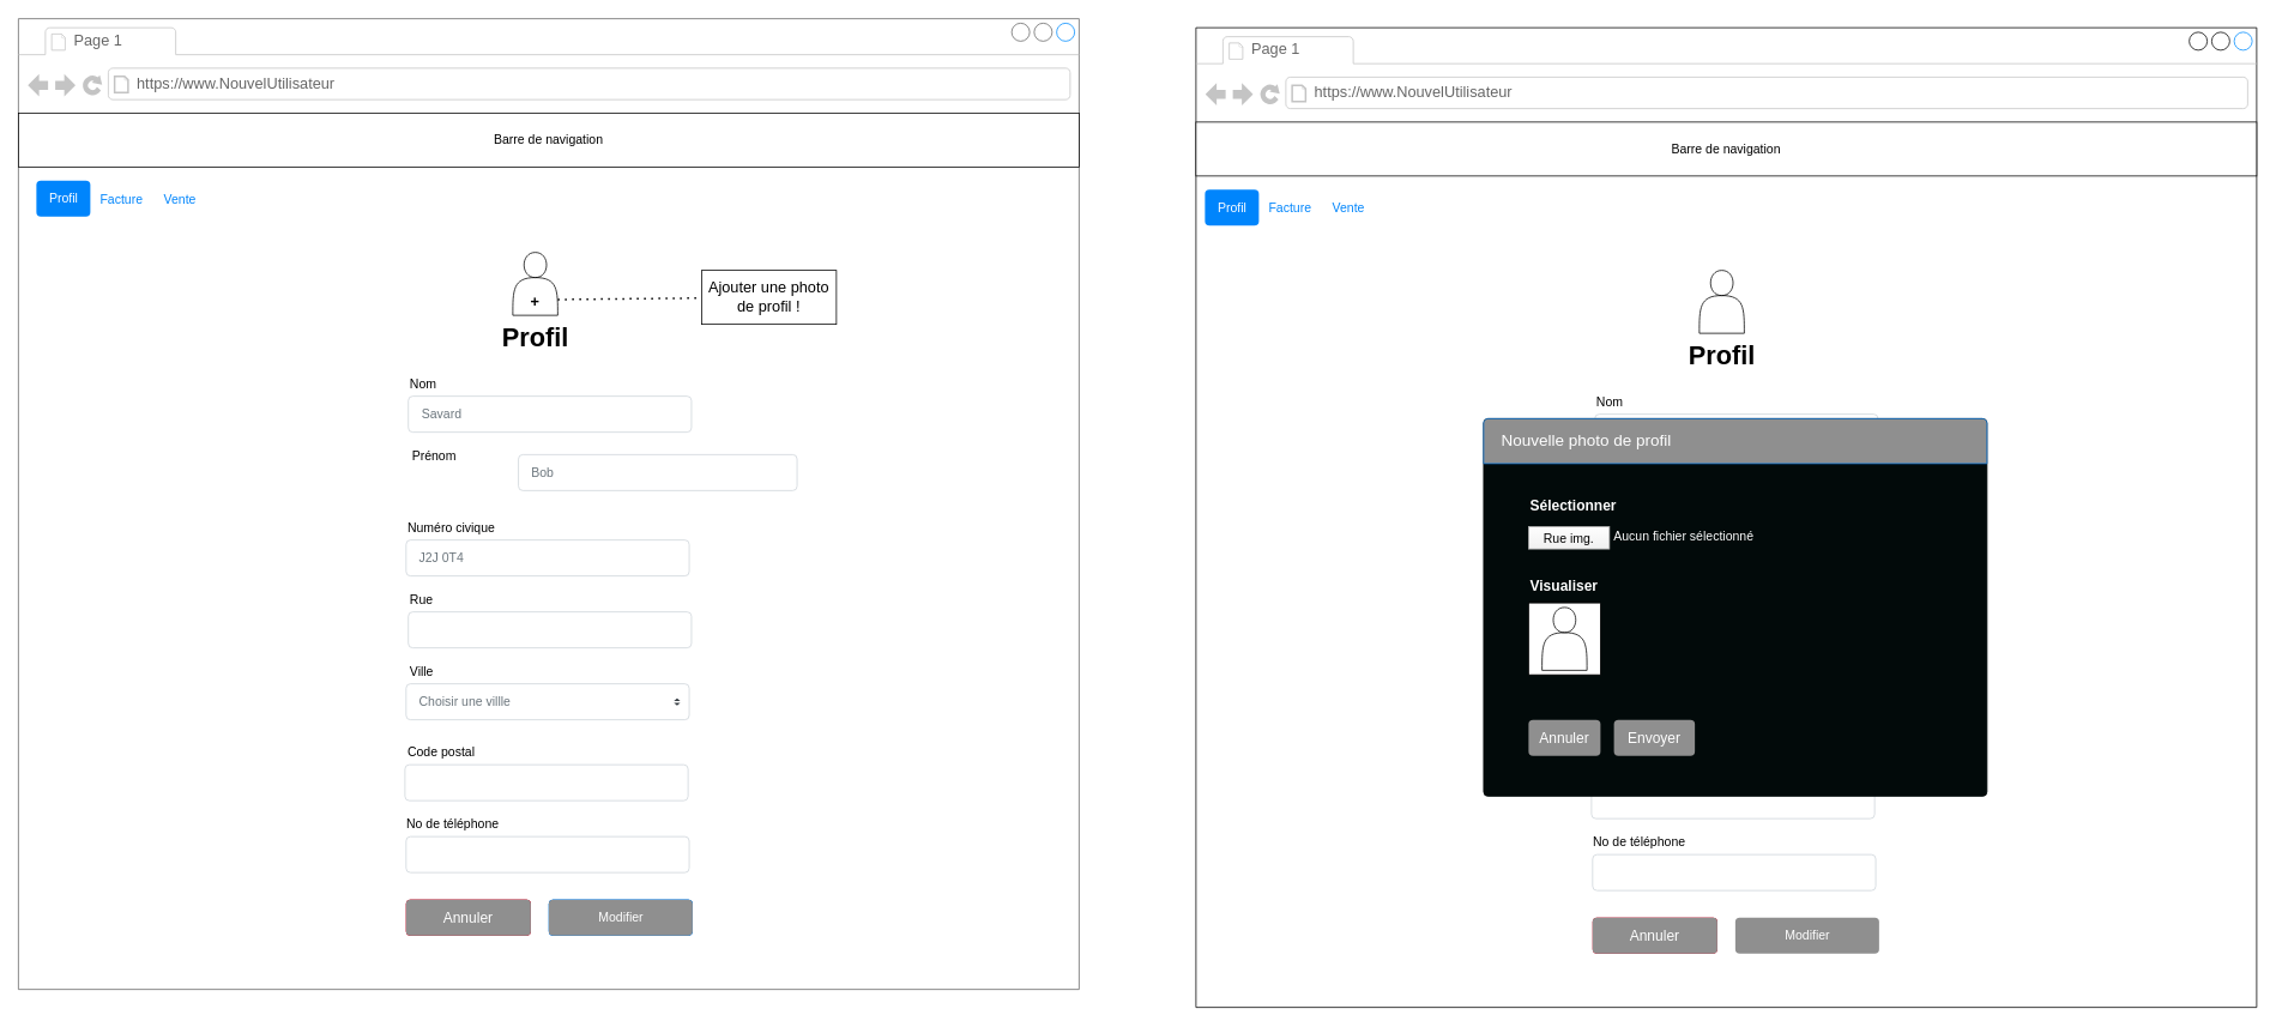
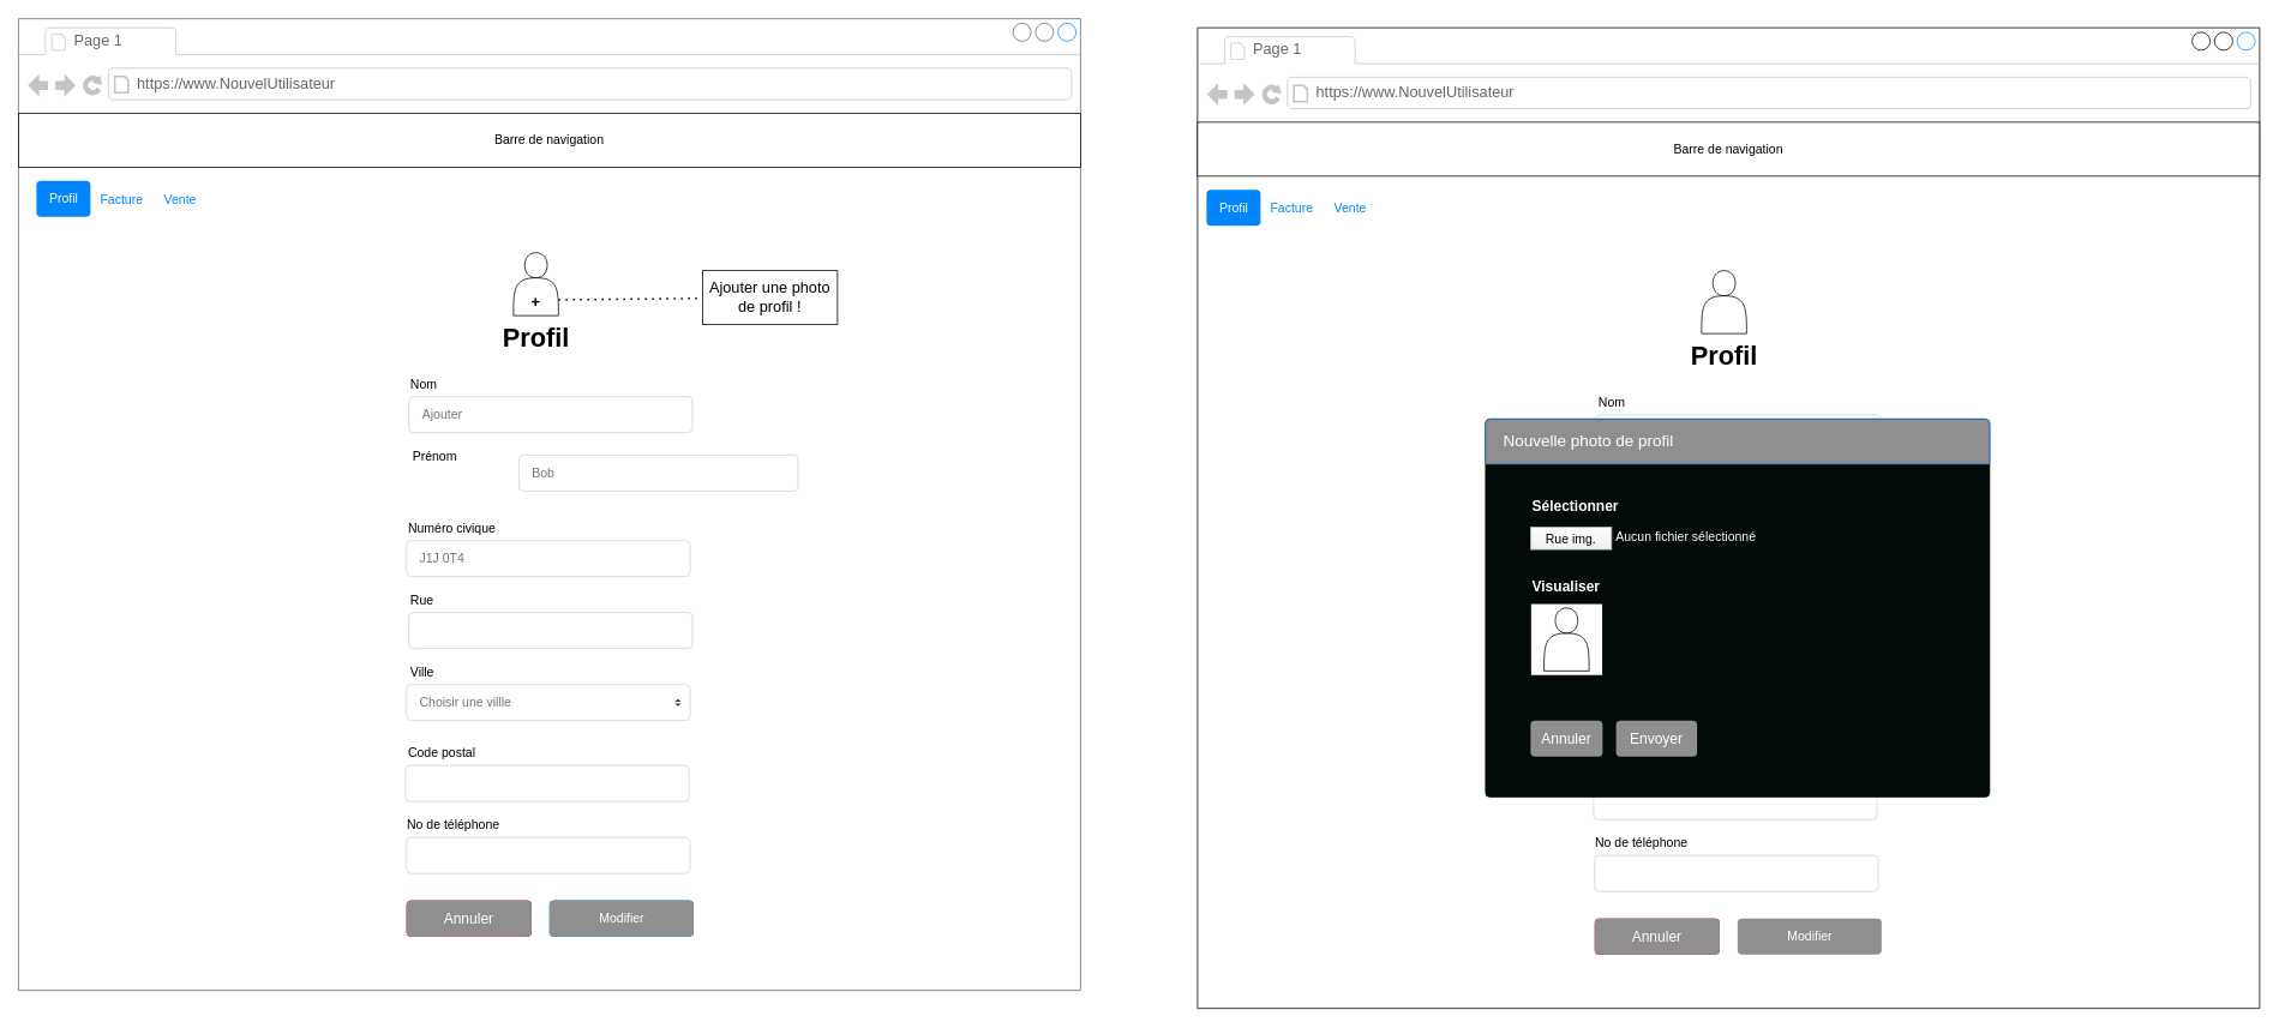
  <mxCell id="0" />
  <mxCell id="1" parent="0" />
  <mxCell id="2" value="" style="strokeWidth=1;shadow=0;dashed=0;align=center;html=1;shape=mxgraph.mockup.containers.browserWindow;rSize=0;strokeColor=#666666;strokeColor2=#008cff;strokeColor3=#c4c4c4;mainText=,;recursiveResize=0;" parent="1" vertex="1"><mxGeometry x="20" y="20" width="1180" height="1080" as="geometry" /></mxCell>
  <mxCell id="3" value="Page 1" style="strokeWidth=1;shadow=0;dashed=0;align=center;html=1;shape=mxgraph.mockup.containers.anchor;fontSize=17;fontColor=#666666;align=left;" parent="2" vertex="1"><mxGeometry x="60" y="12" width="110" height="26" as="geometry" /></mxCell>
  <mxCell id="4" value="https://www.NouvelUtilisateur" style="strokeWidth=1;shadow=0;dashed=0;align=center;html=1;shape=mxgraph.mockup.containers.anchor;rSize=0;fontSize=17;fontColor=#666666;align=left;" parent="2" vertex="1"><mxGeometry x="130" y="60" width="250" height="26" as="geometry" /></mxCell>
  <mxCell id="5" value="&lt;font style=&quot;font-size: 14px;&quot;&gt;Barre de navigation&lt;/font&gt;" style="rounded=0;whiteSpace=wrap;html=1;" parent="2" vertex="1"><mxGeometry y="105" width="1180" height="60" as="geometry" /></mxCell>
  <mxCell id="6" value="Nom" style="fillColor=none;strokeColor=none;align=left;fontSize=14;" parent="2" vertex="1"><mxGeometry x="433.75" y="390" width="100" height="30" as="geometry" /></mxCell>
  <mxCell id="7" value="Bob" style="html=1;shadow=0;dashed=0;shape=mxgraph.bootstrap.rrect;rSize=5;fillColor=#ffffff;strokeColor=#CED4DA;align=left;spacing=15;fontSize=14;fontColor=#6C767D;" parent="2" vertex="1"><mxGeometry x="556.25" y="485" width="310" height="40" as="geometry" /></mxCell>
  <mxCell id="8" value="Prénom" style="fillColor=none;strokeColor=none;align=left;fontSize=14;" parent="2" vertex="1"><mxGeometry x="436.25" y="470" width="100" height="30" as="geometry" /></mxCell>
- <mxCell id="9" value="Savard" style="html=1;shadow=0;dashed=0;shape=mxgraph.bootstrap.rrect;rSize=5;fillColor=#ffffff;strokeColor=#CED4DA;align=left;spacing=15;fontSize=14;fontColor=#6C767D;" parent="2" vertex="1"><mxGeometry x="433.75" y="420" width="315" height="40" as="geometry" /></mxCell>
+ <mxCell id="9" value="Ajouter" style="html=1;shadow=0;dashed=0;shape=mxgraph.bootstrap.rrect;rSize=5;fillColor=#ffffff;strokeColor=#CED4DA;align=left;spacing=15;fontSize=14;fontColor=#6C767D;" parent="2" vertex="1"><mxGeometry x="433.75" y="420" width="315" height="40" as="geometry" /></mxCell>
  <mxCell id="10" value="Modifier" style="html=1;shadow=0;dashed=0;shape=mxgraph.bootstrap.rrect;rSize=5;fillColor=#0085FC;strokeColor=none;align=center;spacing=15;fontSize=14;fontColor=#ffffff;" parent="2" vertex="1"><mxGeometry x="590" y="980" width="160" height="40" as="geometry" /></mxCell>
  <mxCell id="11" value="Choisir une villle" style="html=1;shadow=0;dashed=0;shape=mxgraph.bootstrap.rrect;rSize=5;fillColor=#ffffff;strokeColor=#CED4DA;align=left;spacing=15;fontSize=14;fontColor=#6C767D;" parent="2" vertex="1"><mxGeometry x="431.25" y="740" width="315" height="40" as="geometry" /></mxCell>
  <mxCell id="12" value="" style="shape=triangle;direction=south;fillColor=#343A40;strokeColor=none;perimeter=none;" parent="11" vertex="1"><mxGeometry x="1" y="0.5" width="7" height="3" relative="1" as="geometry"><mxPoint x="-17" y="1" as="offset" /></mxGeometry></mxCell>
  <mxCell id="13" value="" style="shape=triangle;direction=north;fillColor=#343A40;strokeColor=none;perimeter=none;" parent="11" vertex="1"><mxGeometry x="1" y="0.5" width="7" height="3" relative="1" as="geometry"><mxPoint x="-17" y="-4" as="offset" /></mxGeometry></mxCell>
  <mxCell id="14" value="Ville" style="fillColor=none;strokeColor=none;align=left;fontSize=14;" parent="2" vertex="1"><mxGeometry x="433.75" y="710" width="100" height="30" as="geometry" /></mxCell>
  <mxCell id="15" value="&lt;font size=&quot;1&quot; style=&quot;&quot;&gt;&lt;b style=&quot;font-size: 29px;&quot;&gt;Profil&lt;/b&gt;&lt;/font&gt;" style="text;html=1;align=center;verticalAlign=middle;resizable=0;points=[];autosize=1;strokeColor=none;fillColor=none;fontSize=14;" parent="2" vertex="1"><mxGeometry x="525" y="330" width="100" height="50" as="geometry" /></mxCell>
- <mxCell id="16" value="J2J 0T4" style="html=1;shadow=0;dashed=0;shape=mxgraph.bootstrap.rrect;rSize=5;fillColor=#ffffff;strokeColor=#CED4DA;align=left;spacing=15;fontSize=14;fontColor=#6C767D;" parent="2" vertex="1"><mxGeometry x="431.25" y="580" width="315" height="40" as="geometry" /></mxCell>
+ <mxCell id="16" value="J1J 0T4" style="html=1;shadow=0;dashed=0;shape=mxgraph.bootstrap.rrect;rSize=5;fillColor=#ffffff;strokeColor=#CED4DA;align=left;spacing=15;fontSize=14;fontColor=#6C767D;" parent="2" vertex="1"><mxGeometry x="431.25" y="580" width="315" height="40" as="geometry" /></mxCell>
  <mxCell id="17" value="Numéro civique" style="fillColor=none;strokeColor=none;align=left;fontSize=14;" parent="2" vertex="1"><mxGeometry x="431.25" y="550" width="100" height="30" as="geometry" /></mxCell>
  <mxCell id="18" value="" style="html=1;shadow=0;dashed=0;shape=mxgraph.bootstrap.rrect;rSize=5;fillColor=#ffffff;strokeColor=#CED4DA;align=left;spacing=15;fontSize=14;fontColor=#6C767D;" parent="2" vertex="1"><mxGeometry x="433.75" y="660" width="315" height="40" as="geometry" /></mxCell>
  <mxCell id="19" value="Rue" style="fillColor=none;strokeColor=none;align=left;fontSize=14;" parent="2" vertex="1"><mxGeometry x="433.75" y="630" width="100" height="30" as="geometry" /></mxCell>
  <mxCell id="20" value="" style="html=1;shadow=0;dashed=0;shape=mxgraph.bootstrap.rrect;rSize=5;fillColor=#ffffff;strokeColor=#CED4DA;align=left;spacing=15;fontSize=14;fontColor=#6C767D;" parent="2" vertex="1"><mxGeometry x="431.25" y="910" width="315" height="40" as="geometry" /></mxCell>
  <mxCell id="21" value="No de téléphone" style="fillColor=none;strokeColor=none;align=left;fontSize=14;" parent="2" vertex="1"><mxGeometry x="430" y="880" width="100" height="30" as="geometry" /></mxCell>
  <mxCell id="22" value="&lt;br style=&quot;font-size: 17px;&quot;&gt;&lt;br style=&quot;font-size: 17px;&quot;&gt;+" style="shape=actor;whiteSpace=wrap;html=1;fontSize=17;fontStyle=1" parent="2" vertex="1"><mxGeometry x="550" y="260" width="50" height="70" as="geometry" /></mxCell>
  <mxCell id="23" value="" style="html=1;shadow=0;dashed=0;shape=mxgraph.bootstrap.rrect;rSize=5;fillColor=#ffffff;strokeColor=#CED4DA;align=left;spacing=15;fontSize=14;fontColor=#6C767D;" parent="2" vertex="1"><mxGeometry x="430" y="830" width="315" height="40" as="geometry" /></mxCell>
  <mxCell id="24" value="Code postal" style="fillColor=none;strokeColor=none;align=left;fontSize=14;" parent="2" vertex="1"><mxGeometry x="431.25" y="800" width="100" height="30" as="geometry" /></mxCell>
  <mxCell id="25" value="Ajouter une photo de profil !" style="whiteSpace=wrap;html=1;fontSize=17;rounded=0;" parent="2" vertex="1"><mxGeometry x="760" y="280" width="150" height="60" as="geometry" /></mxCell>
  <mxCell id="26" value="" style="endArrow=none;dashed=1;html=1;dashPattern=1 3;strokeWidth=2;rounded=0;fontSize=17;exitX=1;exitY=0.75;exitDx=0;exitDy=0;" parent="2" source="22" target="25" edge="1"><mxGeometry width="50" height="50" relative="1" as="geometry"><mxPoint x="660" y="360" as="sourcePoint" /><mxPoint x="710" y="310" as="targetPoint" /></mxGeometry></mxCell>
  <mxCell id="27" value="Annuler" style="html=1;shadow=0;dashed=0;shape=mxgraph.bootstrap.rrect;rSize=5;strokeColor=none;strokeWidth=1;fillColor=#DB2843;fontColor=#FFFFFF;whiteSpace=wrap;align=center;verticalAlign=middle;spacingLeft=0;fontStyle=0;fontSize=16;spacing=5;" parent="2" vertex="1"><mxGeometry x="431.25" y="980" width="138.75" height="40" as="geometry" /></mxCell>
  <mxCell id="28" value="Profil" style="html=1;shadow=0;dashed=0;shape=mxgraph.bootstrap.rrect;rSize=5;fillColor=#0085FC;strokeColor=none;fontSize=14;fontColor=#ffffff;" vertex="1" parent="2"><mxGeometry x="20" y="180" width="60" height="40" as="geometry" /></mxCell>
  <mxCell id="29" value="Facture" style="fillColor=none;strokeColor=none;fontSize=14;fontColor=#0085FC;" vertex="1" parent="2"><mxGeometry x="80" y="180" width="70" height="40" as="geometry" /></mxCell>
  <mxCell id="30" value="Vente" style="fillColor=none;strokeColor=none;fontSize=14;fontColor=#0085FC;" vertex="1" parent="2"><mxGeometry x="150" y="180" width="60" height="40" as="geometry" /></mxCell>
  <mxCell id="31" value="" style="strokeWidth=1;shadow=0;dashed=0;align=center;html=1;shape=mxgraph.mockup.containers.browserWindow;rSize=0;strokeColor2=#008cff;strokeColor3=#c4c4c4;mainText=,;recursiveResize=0;" parent="1" vertex="1"><mxGeometry x="1330" y="30" width="1180" height="1090" as="geometry" /></mxCell>
  <mxCell id="32" value="Page 1" style="strokeWidth=1;shadow=0;dashed=0;align=center;html=1;shape=mxgraph.mockup.containers.anchor;fontSize=17;fontColor=#666666;align=left;" parent="31" vertex="1"><mxGeometry x="60" y="12" width="110" height="26" as="geometry" /></mxCell>
  <mxCell id="33" value="https://www.NouvelUtilisateur" style="strokeWidth=1;shadow=0;dashed=0;align=center;html=1;shape=mxgraph.mockup.containers.anchor;rSize=0;fontSize=17;fontColor=#666666;align=left;" parent="31" vertex="1"><mxGeometry x="130" y="60" width="250" height="26" as="geometry" /></mxCell>
  <mxCell id="34" value="&lt;font style=&quot;font-size: 14px;&quot;&gt;Barre de navigation&lt;/font&gt;" style="rounded=0;whiteSpace=wrap;html=1;" parent="31" vertex="1"><mxGeometry y="105" width="1180" height="60" as="geometry" /></mxCell>
  <mxCell id="35" value="Nom" style="fillColor=none;strokeColor=none;align=left;fontSize=14;" parent="31" vertex="1"><mxGeometry x="443.75" y="400" width="100" height="30" as="geometry" /></mxCell>
  <mxCell id="36" value="" style="html=1;shadow=0;dashed=0;shape=mxgraph.bootstrap.rrect;rSize=5;fillColor=#ffffff;strokeColor=#CED4DA;align=left;spacing=15;fontSize=14;fontColor=#6C767D;" parent="31" vertex="1"><mxGeometry x="446.25" y="510" width="310" height="40" as="geometry" /></mxCell>
  <mxCell id="37" value="Prénom" style="fillColor=none;strokeColor=none;align=left;fontSize=14;" parent="31" vertex="1"><mxGeometry x="446.25" y="480" width="100" height="30" as="geometry" /></mxCell>
  <mxCell id="38" value="" style="html=1;shadow=0;dashed=0;shape=mxgraph.bootstrap.rrect;rSize=5;fillColor=#ffffff;strokeColor=#CED4DA;align=left;spacing=15;fontSize=14;fontColor=#6C767D;" parent="31" vertex="1"><mxGeometry x="443.75" y="430" width="315" height="40" as="geometry" /></mxCell>
  <mxCell id="39" value="Choisir une villle" style="html=1;shadow=0;dashed=0;shape=mxgraph.bootstrap.rrect;rSize=5;fillColor=#ffffff;strokeColor=#CED4DA;align=left;spacing=15;fontSize=14;fontColor=#6C767D;" parent="31" vertex="1"><mxGeometry x="441.25" y="750" width="315" height="40" as="geometry" /></mxCell>
  <mxCell id="40" value="" style="shape=triangle;direction=south;fillColor=#343A40;strokeColor=none;perimeter=none;" parent="39" vertex="1"><mxGeometry x="1" y="0.5" width="7" height="3" relative="1" as="geometry"><mxPoint x="-17" y="1" as="offset" /></mxGeometry></mxCell>
  <mxCell id="41" value="" style="shape=triangle;direction=north;fillColor=#343A40;strokeColor=none;perimeter=none;" parent="39" vertex="1"><mxGeometry x="1" y="0.5" width="7" height="3" relative="1" as="geometry"><mxPoint x="-17" y="-4" as="offset" /></mxGeometry></mxCell>
  <mxCell id="42" value="Ville" style="fillColor=none;strokeColor=none;align=left;fontSize=14;" parent="31" vertex="1"><mxGeometry x="443.75" y="720" width="100" height="30" as="geometry" /></mxCell>
  <mxCell id="43" value="&lt;font size=&quot;1&quot; style=&quot;&quot;&gt;&lt;b style=&quot;font-size: 29px;&quot;&gt;Profil&lt;/b&gt;&lt;/font&gt;" style="text;html=1;align=center;verticalAlign=middle;resizable=0;points=[];autosize=1;strokeColor=none;fillColor=none;fontSize=14;" parent="31" vertex="1"><mxGeometry x="535" y="340" width="100" height="50" as="geometry" /></mxCell>
  <mxCell id="44" value="" style="html=1;shadow=0;dashed=0;shape=mxgraph.bootstrap.rrect;rSize=5;fillColor=#ffffff;strokeColor=#CED4DA;align=left;spacing=15;fontSize=14;fontColor=#6C767D;" parent="31" vertex="1"><mxGeometry x="441.25" y="590" width="315" height="40" as="geometry" /></mxCell>
  <mxCell id="45" value="Numéro civique" style="fillColor=none;strokeColor=none;align=left;fontSize=14;" parent="31" vertex="1"><mxGeometry x="441.25" y="560" width="100" height="30" as="geometry" /></mxCell>
  <mxCell id="46" value="" style="html=1;shadow=0;dashed=0;shape=mxgraph.bootstrap.rrect;rSize=5;fillColor=#ffffff;strokeColor=#CED4DA;align=left;spacing=15;fontSize=14;fontColor=#6C767D;" parent="31" vertex="1"><mxGeometry x="443.75" y="670" width="315" height="40" as="geometry" /></mxCell>
  <mxCell id="47" value="Rue" style="fillColor=none;strokeColor=none;align=left;fontSize=14;" parent="31" vertex="1"><mxGeometry x="443.75" y="640" width="100" height="30" as="geometry" /></mxCell>
  <mxCell id="48" value="" style="html=1;shadow=0;dashed=0;shape=mxgraph.bootstrap.rrect;rSize=5;fillColor=#ffffff;strokeColor=#CED4DA;align=left;spacing=15;fontSize=14;fontColor=#6C767D;" parent="31" vertex="1"><mxGeometry x="441.25" y="920" width="315" height="40" as="geometry" /></mxCell>
  <mxCell id="49" value="No de téléphone" style="fillColor=none;strokeColor=none;align=left;fontSize=14;" parent="31" vertex="1"><mxGeometry x="440" y="890" width="100" height="30" as="geometry" /></mxCell>
  <mxCell id="50" value="" style="shape=actor;whiteSpace=wrap;html=1;fontSize=17;fontStyle=1" parent="31" vertex="1"><mxGeometry x="560" y="270" width="50" height="70" as="geometry" /></mxCell>
  <mxCell id="51" value="" style="html=1;shadow=0;dashed=0;shape=mxgraph.bootstrap.rrect;rSize=5;fillColor=#ffffff;strokeColor=#CED4DA;align=left;spacing=15;fontSize=14;fontColor=#6C767D;" parent="31" vertex="1"><mxGeometry x="440" y="840" width="315" height="40" as="geometry" /></mxCell>
  <mxCell id="52" value="Code postal" style="fillColor=none;strokeColor=none;align=left;fontSize=14;" parent="31" vertex="1"><mxGeometry x="441.25" y="810" width="100" height="30" as="geometry" /></mxCell>
  <mxCell id="53" value="" style="html=1;shadow=0;dashed=0;shape=mxgraph.bootstrap.rrect;rSize=5;strokeColor=#020A0A;html=1;whiteSpace=wrap;fillColor=#020A0A;fontColor=#ffffff;verticalAlign=bottom;align=left;spacing=20;spacingBottom=0;fontSize=14;" parent="31" vertex="1"><mxGeometry x="320" y="435" width="560" height="420" as="geometry" /></mxCell>
  <mxCell id="54" value="Nouvelle photo de profil" style="html=1;shadow=0;dashed=0;shape=mxgraph.bootstrap.topButton;rSize=5;perimeter=none;whiteSpace=wrap;fillColor=#8F8F8F;strokeColor=#0071D5;fontColor=#ffffff;resizeWidth=1;fontSize=18;align=left;spacing=20;" parent="53" vertex="1"><mxGeometry width="560" height="50" relative="1" as="geometry" /></mxCell>
  <mxCell id="55" value="Sélectionner" style="fillColor=none;strokeColor=none;align=left;fontSize=16;fontStyle=1;fontColor=#FFFFFF;" parent="53" vertex="1"><mxGeometry x="50" y="75" width="150" height="40" as="geometry" /></mxCell>
  <mxCell id="56" value="Rue img." style="fillColor=#FEFEFE;strokeColor=#AAAAAA;fontSize=14;gradientColor=#F0F0F0;" parent="53" vertex="1"><mxGeometry x="50" y="120" width="90" height="25" as="geometry" /></mxCell>
  <mxCell id="57" value="Aucun fichier sélectionné" style="fillColor=none;strokeColor=none;align=left;fontSize=14;spacing=5;fontColor=#FFFFFF;" parent="53" vertex="1"><mxGeometry x="140" y="115" width="100" height="30" as="geometry" /></mxCell>
  <mxCell id="58" value="Visualiser" style="fillColor=none;strokeColor=none;align=left;fontSize=16;fontStyle=1;fontColor=#FFFFFF;" parent="53" vertex="1"><mxGeometry x="50" y="165" width="150" height="40" as="geometry" /></mxCell>
  <mxCell id="59" value="" style="whiteSpace=wrap;html=1;aspect=fixed;fontSize=16;" parent="53" vertex="1"><mxGeometry x="50" y="205" width="80" height="80" as="geometry" /></mxCell>
  <mxCell id="60" value="Envoyer" style="html=1;shadow=0;dashed=0;shape=mxgraph.bootstrap.rrect;rSize=5;strokeColor=none;strokeWidth=1;fillColor=#8F8F8F;fontColor=#FFFFFF;whiteSpace=wrap;align=center;verticalAlign=middle;spacingLeft=0;fontStyle=0;fontSize=16;spacing=5;" parent="53" vertex="1"><mxGeometry x="145" y="335" width="90" height="40" as="geometry" /></mxCell>
  <mxCell id="61" value="Annuler" style="html=1;shadow=0;dashed=0;shape=mxgraph.bootstrap.rrect;rSize=5;strokeColor=none;strokeWidth=1;fillColor=#8F8F8F;fontColor=#FFFFFF;whiteSpace=wrap;align=center;verticalAlign=middle;spacingLeft=0;fontStyle=0;fontSize=16;spacing=5;" parent="53" vertex="1"><mxGeometry x="50" y="335" width="80" height="40" as="geometry" /></mxCell>
  <mxCell id="62" value="Modifier" style="html=1;shadow=0;dashed=0;shape=mxgraph.bootstrap.rrect;rSize=5;fillColor=#8F8F8F;strokeColor=none;align=center;spacing=15;fontSize=14;fontColor=#ffffff;" parent="31" vertex="1"><mxGeometry x="600" y="990" width="160" height="40" as="geometry" /></mxCell>
  <mxCell id="63" value="Annuler" style="html=1;shadow=0;dashed=0;shape=mxgraph.bootstrap.rrect;rSize=5;strokeColor=none;strokeWidth=1;fillColor=#DB2843;fontColor=#FFFFFF;whiteSpace=wrap;align=center;verticalAlign=middle;spacingLeft=0;fontStyle=0;fontSize=16;spacing=5;" parent="31" vertex="1"><mxGeometry x="441.25" y="990" width="138.75" height="40" as="geometry" /></mxCell>
  <mxCell id="64" value="Annuler" style="html=1;shadow=0;dashed=0;shape=mxgraph.bootstrap.rrect;rSize=5;strokeColor=none;strokeWidth=1;fillColor=#DB2843;fontColor=#FFFFFF;whiteSpace=wrap;align=center;verticalAlign=middle;spacingLeft=0;fontStyle=0;fontSize=16;spacing=5;" parent="31" vertex="1"><mxGeometry x="-878.75" y="970" width="138.75" height="40" as="geometry" /></mxCell>
  <mxCell id="65" value="Modifier" style="html=1;shadow=0;dashed=0;shape=mxgraph.bootstrap.rrect;rSize=5;fillColor=#0085FC;strokeColor=none;align=center;spacing=15;fontSize=14;fontColor=#ffffff;" parent="31" vertex="1"><mxGeometry x="-720" y="970" width="160" height="40" as="geometry" /></mxCell>
  <mxCell id="66" value="Annuler" style="html=1;shadow=0;dashed=0;shape=mxgraph.bootstrap.rrect;rSize=5;strokeColor=none;strokeWidth=1;fillColor=#DB2843;fontColor=#FFFFFF;whiteSpace=wrap;align=center;verticalAlign=middle;spacingLeft=0;fontStyle=0;fontSize=16;spacing=5;" parent="31" vertex="1"><mxGeometry x="-878.75" y="970" width="138.75" height="40" as="geometry" /></mxCell>
  <mxCell id="67" value="Modifier" style="html=1;shadow=0;dashed=0;shape=mxgraph.bootstrap.rrect;rSize=5;fillColor=#0085FC;strokeColor=none;align=center;spacing=15;fontSize=14;fontColor=#ffffff;" parent="31" vertex="1"><mxGeometry x="-720" y="970" width="160" height="40" as="geometry" /></mxCell>
  <mxCell id="68" value="Annuler" style="html=1;shadow=0;dashed=0;shape=mxgraph.bootstrap.rrect;rSize=5;strokeColor=none;strokeWidth=1;fillColor=#DB2843;fontColor=#FFFFFF;whiteSpace=wrap;align=center;verticalAlign=middle;spacingLeft=0;fontStyle=0;fontSize=16;spacing=5;" parent="31" vertex="1"><mxGeometry x="441.25" y="990" width="138.75" height="40" as="geometry" /></mxCell>
  <mxCell id="69" value="Annuler" style="html=1;shadow=0;dashed=0;shape=mxgraph.bootstrap.rrect;rSize=5;strokeColor=none;strokeWidth=1;fillColor=#8F8F8F;fontColor=#FFFFFF;whiteSpace=wrap;align=center;verticalAlign=middle;spacingLeft=0;fontStyle=0;fontSize=16;spacing=5;" parent="31" vertex="1"><mxGeometry x="-878.75" y="970" width="138.75" height="40" as="geometry" /></mxCell>
  <mxCell id="70" value="Modifier" style="html=1;shadow=0;dashed=0;shape=mxgraph.bootstrap.rrect;rSize=5;fillColor=#8F8F8F;strokeColor=none;align=center;spacing=15;fontSize=14;fontColor=#ffffff;" parent="31" vertex="1"><mxGeometry x="-720" y="970" width="160" height="40" as="geometry" /></mxCell>
  <mxCell id="71" value="Annuler" style="html=1;shadow=0;dashed=0;shape=mxgraph.bootstrap.rrect;rSize=5;strokeColor=none;strokeWidth=1;fillColor=#8F8F8F;fontColor=#FFFFFF;whiteSpace=wrap;align=center;verticalAlign=middle;spacingLeft=0;fontStyle=0;fontSize=16;spacing=5;" parent="31" vertex="1"><mxGeometry x="441.25" y="990" width="138.75" height="40" as="geometry" /></mxCell>
  <mxCell id="72" value="Profil" style="html=1;shadow=0;dashed=0;shape=mxgraph.bootstrap.rrect;rSize=5;fillColor=#0085FC;strokeColor=none;fontSize=14;fontColor=#ffffff;" vertex="1" parent="31"><mxGeometry x="10" y="180" width="60" height="40" as="geometry" /></mxCell>
  <mxCell id="73" value="Facture" style="fillColor=none;strokeColor=none;fontSize=14;fontColor=#0085FC;" vertex="1" parent="31"><mxGeometry x="70" y="180" width="70" height="40" as="geometry" /></mxCell>
  <mxCell id="74" value="Vente" style="fillColor=none;strokeColor=none;fontSize=14;fontColor=#0085FC;" vertex="1" parent="31"><mxGeometry x="140" y="180" width="60" height="40" as="geometry" /></mxCell>
  <mxCell id="75" value="" style="shape=actor;whiteSpace=wrap;html=1;fontSize=17;fontStyle=1" parent="1" vertex="1"><mxGeometry x="1715" y="675" width="50" height="70" as="geometry" /></mxCell>
